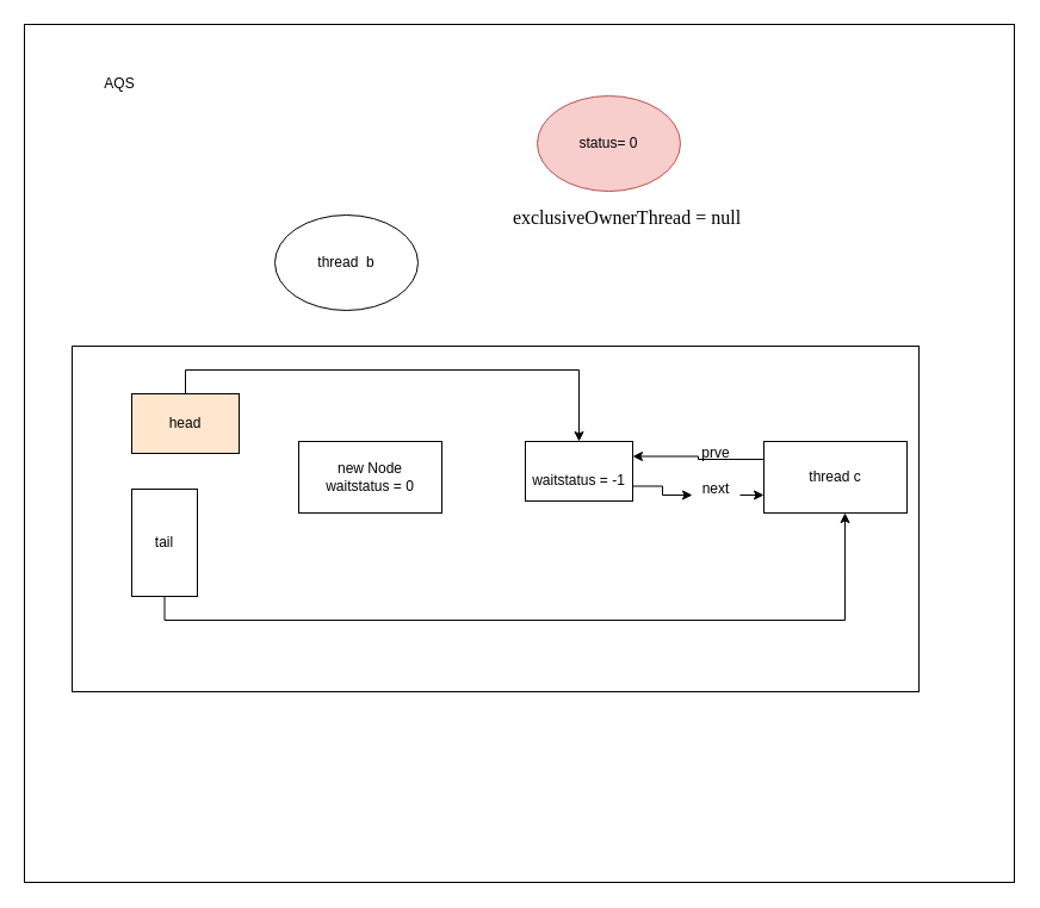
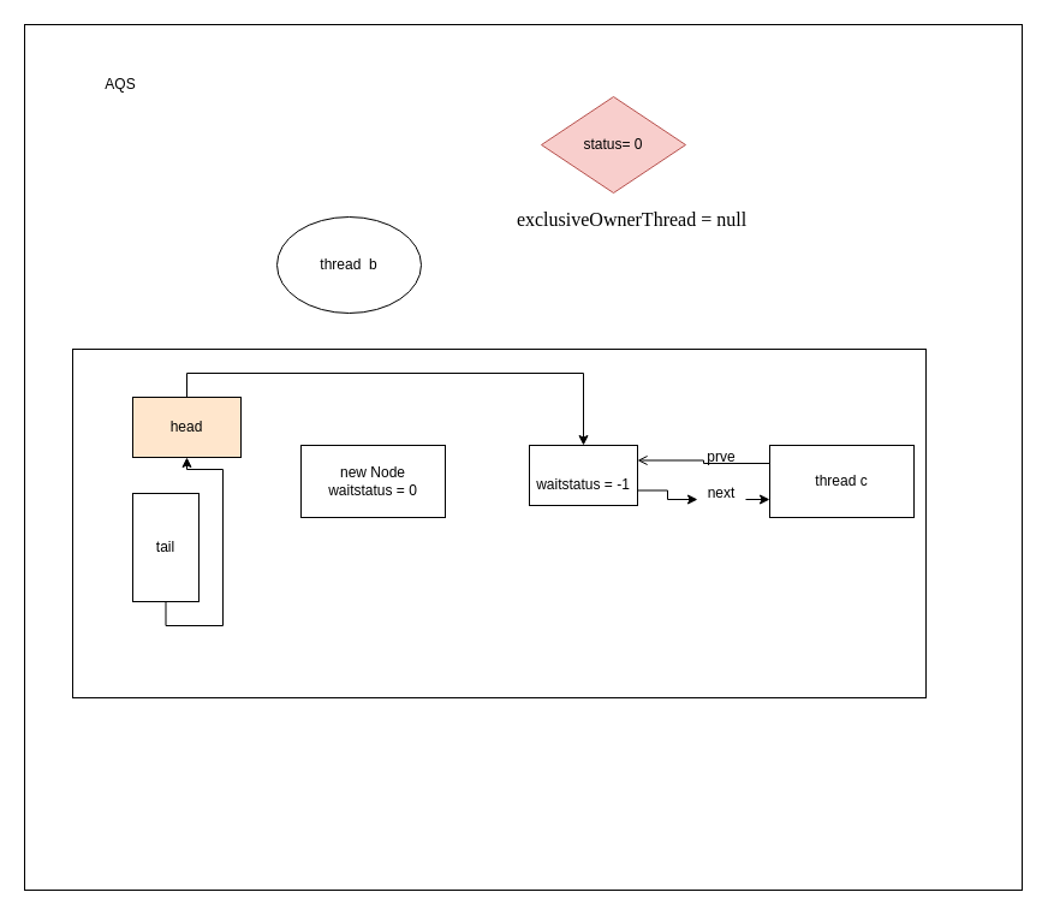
  <mxCell id="0" />
  <mxCell id="1" parent="0" />
  <mxCell id="2" value="" style="rounded=0;whiteSpace=wrap;html=1;" vertex="1" parent="1"><mxGeometry x="20" y="20" width="830" height="720" as="geometry" /></mxCell>
- <mxCell id="3" value="status= 0" style="ellipse;whiteSpace=wrap;html=1;fillColor=#f8cecc;strokeColor=#b85450;" vertex="1" parent="1"><mxGeometry x="450" y="80" width="120" height="80" as="geometry" /></mxCell>
+ <mxCell id="3" value="status= 0" style="rhombus;whiteSpace=wrap;html=1;fillColor=#f8cecc;strokeColor=#b85450;" vertex="1" parent="1"><mxGeometry x="450" y="80" width="120" height="80" as="geometry" /></mxCell>
  <mxCell id="4" value="&lt;pre style=&quot;background-color: rgb(255 , 255 , 255) ; font-family: &amp;#34;consolas&amp;#34; ; font-size: 12pt&quot;&gt;exclusiveOwnerThread = null&lt;/pre&gt;&lt;pre style=&quot;background-color: rgb(255 , 255 , 255) ; font-family: &amp;#34;consolas&amp;#34; ; font-size: 12pt&quot;&gt;&lt;br&gt;&lt;/pre&gt;" style="text;html=1;align=center;verticalAlign=middle;resizable=0;points=[];autosize=1;" vertex="1" parent="1"><mxGeometry x="400" y="160" width="250" height="80" as="geometry" /></mxCell>
  <mxCell id="5" value="" style="rounded=0;whiteSpace=wrap;html=1;" vertex="1" parent="1"><mxGeometry x="60" y="290" width="710" height="290" as="geometry" /></mxCell>
  <mxCell id="6" value="thread&amp;nbsp; b" style="ellipse;whiteSpace=wrap;html=1;" vertex="1" parent="1"><mxGeometry x="230" y="180" width="120" height="80" as="geometry" /></mxCell>
  <mxCell id="7" value="AQS" style="text;html=1;strokeColor=none;fillColor=none;align=center;verticalAlign=middle;whiteSpace=wrap;rounded=0;" vertex="1" parent="1"><mxGeometry x="60" y="50" width="80" height="40" as="geometry" /></mxCell>
  <mxCell id="8" style="edgeStyle=orthogonalEdgeStyle;rounded=0;orthogonalLoop=1;jettySize=auto;html=1;exitX=0.5;exitY=0;exitDx=0;exitDy=0;entryX=0.5;entryY=0;entryDx=0;entryDy=0;" edge="1" parent="1" source="9" target="14"><mxGeometry relative="1" as="geometry" /></mxCell>
  <mxCell id="9" value="head" style="rounded=0;whiteSpace=wrap;html=1;fillColor=#ffe6cc;" vertex="1" parent="1"><mxGeometry x="110" y="330" width="90" height="50" as="geometry" /></mxCell>
- <mxCell id="10" style="edgeStyle=orthogonalEdgeStyle;rounded=0;orthogonalLoop=1;jettySize=auto;html=1;entryX=0.567;entryY=1;entryDx=0;entryDy=0;exitX=0.5;exitY=1;exitDx=0;exitDy=0;entryPerimeter=0;" edge="1" parent="1" source="11" target="16"><mxGeometry relative="1" as="geometry" /></mxCell>
+ <mxCell id="10" style="edgeStyle=orthogonalEdgeStyle;rounded=0;orthogonalLoop=1;jettySize=auto;html=1;exitX=0.5;exitY=1;exitDx=0;exitDy=0;" edge="1" parent="1" source="11" target="9"><mxGeometry relative="1" as="geometry" /></mxCell>
  <mxCell id="11" value="tail" style="rounded=0;whiteSpace=wrap;html=1;" vertex="1" parent="1"><mxGeometry x="110" y="410" width="55" height="90" as="geometry" /></mxCell>
  <mxCell id="12" value="new Node&lt;br&gt;waitstatus = 0" style="rounded=0;whiteSpace=wrap;html=1;" vertex="1" parent="1"><mxGeometry x="250" y="370" width="120" height="60" as="geometry" /></mxCell>
  <mxCell id="13" style="edgeStyle=orthogonalEdgeStyle;rounded=0;orthogonalLoop=1;jettySize=auto;html=1;exitX=1;exitY=0.75;exitDx=0;exitDy=0;entryX=0;entryY=0.75;entryDx=0;entryDy=0;" edge="1" parent="1" source="18" target="16"><mxGeometry relative="1" as="geometry" /></mxCell>
  <mxCell id="14" value="&lt;br&gt;waitstatus = -1" style="rounded=0;whiteSpace=wrap;html=1;" vertex="1" parent="1"><mxGeometry x="440" y="370" width="90" height="50" as="geometry" /></mxCell>
- <mxCell id="15" style="edgeStyle=orthogonalEdgeStyle;rounded=0;orthogonalLoop=1;jettySize=auto;html=1;exitX=0;exitY=0.25;exitDx=0;exitDy=0;entryX=1;entryY=0.25;entryDx=0;entryDy=0;" edge="1" parent="1" source="16" target="14"><mxGeometry relative="1" as="geometry" /></mxCell>
+ <mxCell id="15" style="edgeStyle=orthogonalEdgeStyle;rounded=0;orthogonalLoop=1;jettySize=auto;html=1;exitX=0;exitY=0.25;exitDx=0;exitDy=0;entryX=1;entryY=0.25;entryDx=0;entryDy=0;endArrow=open;" edge="1" parent="1" source="16" target="14"><mxGeometry relative="1" as="geometry" /></mxCell>
  <mxCell id="16" value="thread c" style="rounded=0;whiteSpace=wrap;html=1;" vertex="1" parent="1"><mxGeometry x="640" y="370" width="120" height="60" as="geometry" /></mxCell>
  <mxCell id="17" value="prve" style="text;html=1;strokeColor=none;fillColor=none;align=center;verticalAlign=middle;whiteSpace=wrap;rounded=0;" vertex="1" parent="1"><mxGeometry x="580" y="370" width="40" height="20" as="geometry" /></mxCell>
  <mxCell id="18" value="next" style="text;html=1;strokeColor=none;fillColor=none;align=center;verticalAlign=middle;whiteSpace=wrap;rounded=0;" vertex="1" parent="1"><mxGeometry x="580" y="400" width="40" height="20" as="geometry" /></mxCell>
  <mxCell id="19" style="edgeStyle=orthogonalEdgeStyle;rounded=0;orthogonalLoop=1;jettySize=auto;html=1;exitX=1;exitY=0.75;exitDx=0;exitDy=0;entryX=0;entryY=0.75;entryDx=0;entryDy=0;" edge="1" parent="1" source="14" target="18"><mxGeometry relative="1" as="geometry"><mxPoint x="560" y="415" as="sourcePoint" /><mxPoint x="640" y="415" as="targetPoint" /></mxGeometry></mxCell>
